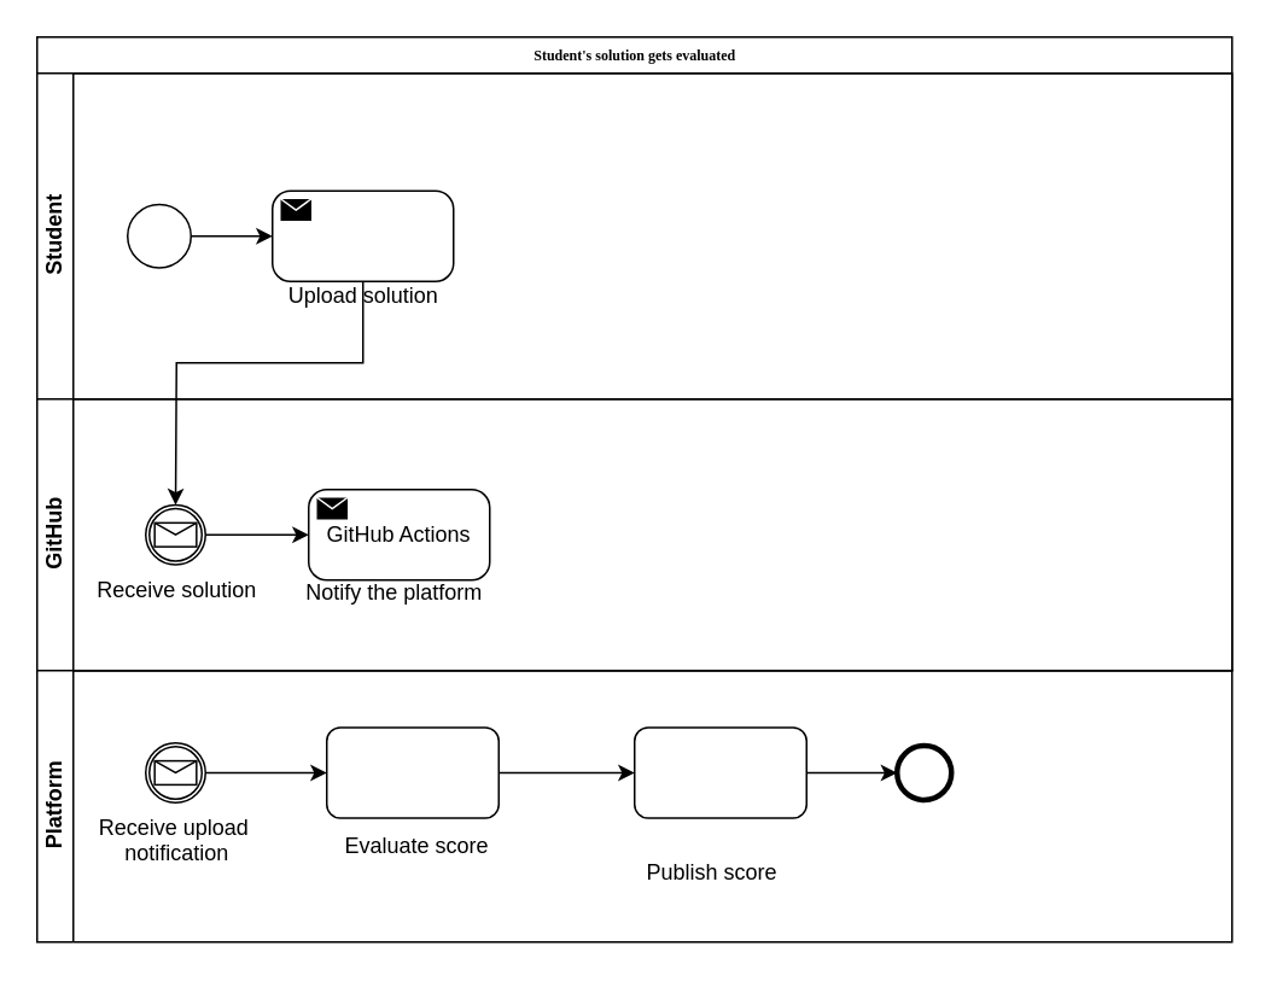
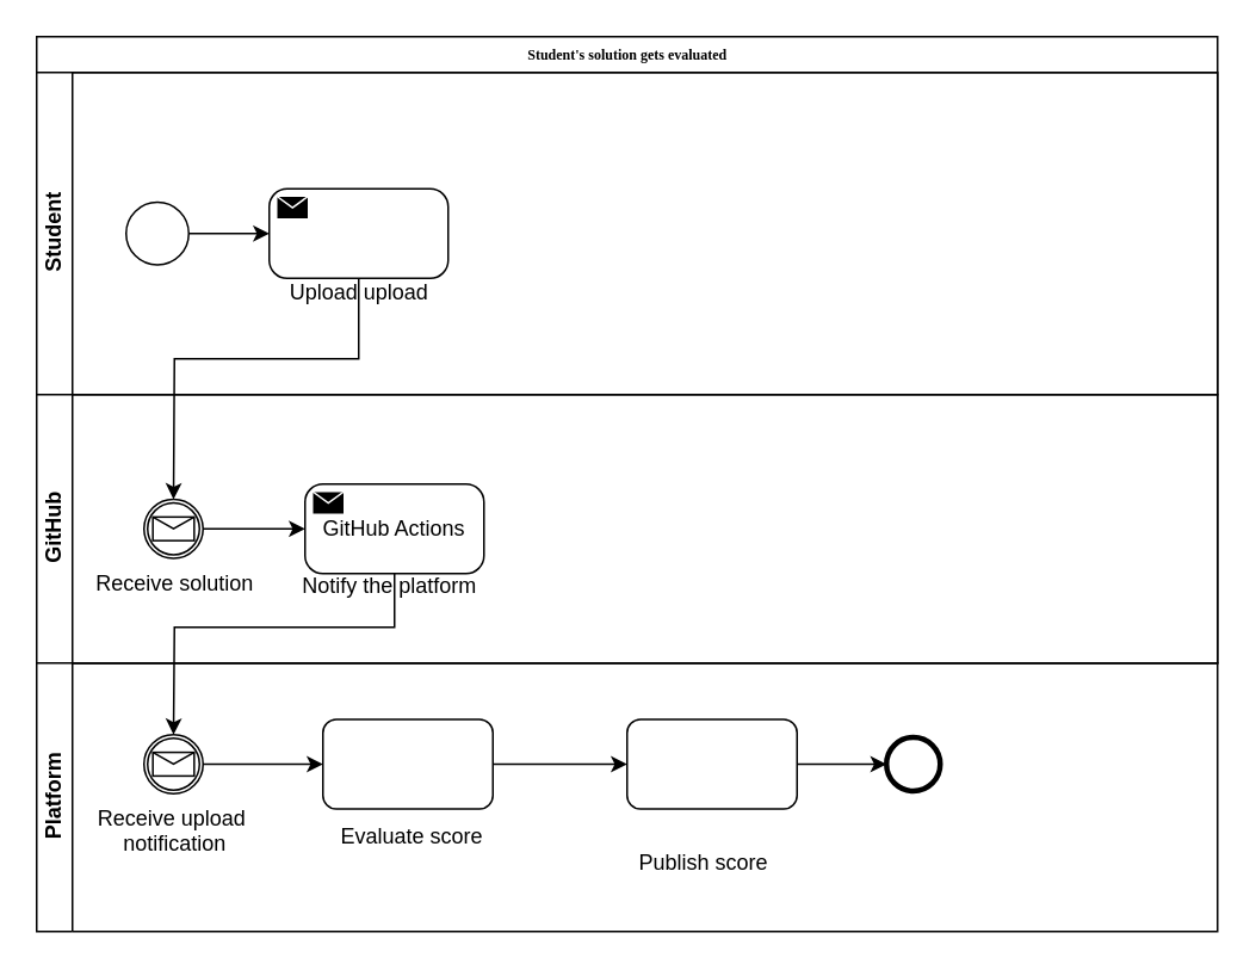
  <mxCell id="0" />
  <mxCell id="1" parent="0" />
  <mxCell id="2" value="Student's solution gets evaluated" style="swimlane;html=1;childLayout=stackLayout;horizontal=1;startSize=20;horizontalStack=0;rounded=0;shadow=0;labelBackgroundColor=none;strokeWidth=1;fontFamily=Verdana;fontSize=8;align=center;" vertex="1" parent="1"><mxGeometry x="20" y="20" width="660" height="350" as="geometry" /></mxCell>
  <mxCell id="3" value="Student" style="swimlane;html=1;startSize=20;horizontal=0;" vertex="1" parent="2"><mxGeometry y="20" width="660" height="180" as="geometry" /></mxCell>
  <mxCell id="4" style="edgeStyle=orthogonalEdgeStyle;rounded=0;orthogonalLoop=1;jettySize=auto;html=1;entryX=0;entryY=0.5;entryDx=0;entryDy=0;" edge="1" parent="3" source="5"><mxGeometry relative="1" as="geometry"><mxPoint x="130" y="90" as="targetPoint" /></mxGeometry></mxCell>
  <mxCell id="5" value="" style="points=[[0.145,0.145,0],[0.5,0,0],[0.855,0.145,0],[1,0.5,0],[0.855,0.855,0],[0.5,1,0],[0.145,0.855,0],[0,0.5,0]];shape=mxgraph.bpmn.event;html=1;verticalLabelPosition=bottom;labelBackgroundColor=#ffffff;verticalAlign=top;align=center;perimeter=ellipsePerimeter;outlineConnect=0;aspect=fixed;outline=standard;symbol=general;" vertex="1" parent="3"><mxGeometry x="50" y="72.5" width="35" height="35" as="geometry" /></mxCell>
- <mxCell id="6" value="Upload solution" style="text;html=1;strokeColor=none;fillColor=none;align=center;verticalAlign=middle;whiteSpace=wrap;rounded=0;" vertex="1" parent="3"><mxGeometry x="132.5" y="107.5" width="95" height="30" as="geometry" /></mxCell>
+ <mxCell id="6" value="Upload upload" style="text;html=1;strokeColor=none;fillColor=none;align=center;verticalAlign=middle;whiteSpace=wrap;rounded=0;" vertex="1" parent="3"><mxGeometry x="132.5" y="107.5" width="95" height="30" as="geometry" /></mxCell>
  <mxCell id="7" value="" style="points=[[0.25,0,0],[0.5,0,0],[0.75,0,0],[1,0.25,0],[1,0.5,0],[1,0.75,0],[0.75,1,0],[0.5,1,0],[0.25,1,0],[0,0.75,0],[0,0.5,0],[0,0.25,0]];shape=mxgraph.bpmn.task;whiteSpace=wrap;rectStyle=rounded;size=10;html=1;container=1;expand=0;collapsible=0;taskMarker=send;" vertex="1" parent="3"><mxGeometry x="130" y="65" width="100" height="50" as="geometry" /></mxCell>
  <mxCell id="8" value="&lt;div&gt;GitHub&lt;/div&gt;" style="swimlane;html=1;startSize=20;horizontal=0;" vertex="1" parent="2"><mxGeometry y="200" width="660" height="150" as="geometry" /></mxCell>
  <mxCell id="9" style="edgeStyle=orthogonalEdgeStyle;rounded=0;orthogonalLoop=1;jettySize=auto;html=1;entryX=0;entryY=0.5;entryDx=0;entryDy=0;" edge="1" parent="8" source="10"><mxGeometry relative="1" as="geometry"><mxPoint x="150" y="75" as="targetPoint" /></mxGeometry></mxCell>
  <mxCell id="10" value="Receive solution" style="points=[[0.145,0.145,0],[0.5,0,0],[0.855,0.145,0],[1,0.5,0],[0.855,0.855,0],[0.5,1,0],[0.145,0.855,0],[0,0.5,0]];shape=mxgraph.bpmn.event;html=1;verticalLabelPosition=bottom;labelBackgroundColor=#ffffff;verticalAlign=top;align=center;perimeter=ellipsePerimeter;outlineConnect=0;aspect=fixed;outline=catching;symbol=message;" vertex="1" parent="8"><mxGeometry x="60" y="58.5" width="33" height="33" as="geometry" /></mxCell>
  <mxCell id="11" value="GitHub Actions" style="points=[[0.25,0,0],[0.5,0,0],[0.75,0,0],[1,0.25,0],[1,0.5,0],[1,0.75,0],[0.75,1,0],[0.5,1,0],[0.25,1,0],[0,0.75,0],[0,0.5,0],[0,0.25,0]];shape=mxgraph.bpmn.task;whiteSpace=wrap;rectStyle=rounded;size=10;html=1;container=1;expand=0;collapsible=0;taskMarker=send;" vertex="1" parent="8"><mxGeometry x="150" y="50" width="100" height="50" as="geometry" /></mxCell>
  <mxCell id="12" value="Notify the platform" style="text;html=1;strokeColor=none;fillColor=none;align=center;verticalAlign=middle;whiteSpace=wrap;rounded=0;" vertex="1" parent="8"><mxGeometry x="145" y="91.5" width="105" height="30" as="geometry" /></mxCell>
  <mxCell id="13" style="edgeStyle=orthogonalEdgeStyle;rounded=0;orthogonalLoop=1;jettySize=auto;html=1;" edge="1" parent="2" source="7" target="10"><mxGeometry relative="1" as="geometry"><Array as="points"><mxPoint x="180" y="180" /><mxPoint x="77" y="180" /></Array></mxGeometry></mxCell>
  <mxCell id="14" value="Platform" style="swimlane;html=1;startSize=20;horizontal=0;" vertex="1" parent="1"><mxGeometry x="20" y="370" width="660" height="150" as="geometry" /></mxCell>
  <mxCell id="15" style="edgeStyle=orthogonalEdgeStyle;rounded=0;orthogonalLoop=1;jettySize=auto;html=1;entryX=0;entryY=0.5;entryDx=0;entryDy=0;" edge="1" parent="14" source="16" target="18"><mxGeometry relative="1" as="geometry" /></mxCell>
  <mxCell id="16" value="&lt;div&gt;Receive upload&amp;nbsp;&lt;/div&gt;&lt;div&gt;notification&lt;/div&gt;" style="points=[[0.145,0.145,0],[0.5,0,0],[0.855,0.145,0],[1,0.5,0],[0.855,0.855,0],[0.5,1,0],[0.145,0.855,0],[0,0.5,0]];shape=mxgraph.bpmn.event;html=1;verticalLabelPosition=bottom;labelBackgroundColor=#ffffff;verticalAlign=top;align=center;perimeter=ellipsePerimeter;outlineConnect=0;aspect=fixed;outline=catching;symbol=message;" vertex="1" parent="14"><mxGeometry x="60" y="40" width="33" height="33" as="geometry" /></mxCell>
  <mxCell id="17" style="edgeStyle=orthogonalEdgeStyle;rounded=0;orthogonalLoop=1;jettySize=auto;html=1;entryX=0;entryY=0.5;entryDx=0;entryDy=0;entryPerimeter=0;" edge="1" parent="14" source="18"><mxGeometry relative="1" as="geometry"><mxPoint x="330" y="56.5" as="targetPoint" /></mxGeometry></mxCell>
  <mxCell id="18" value="&lt;font size=&quot;1&quot;&gt;&lt;br&gt;&lt;/font&gt;" style="rounded=1;whiteSpace=wrap;html=1;shadow=0;labelBackgroundColor=none;strokeWidth=1;fontFamily=Verdana;fontSize=8;align=center;" vertex="1" parent="14"><mxGeometry x="160" y="31.5" width="95" height="50" as="geometry" /></mxCell>
  <mxCell id="19" value="Evaluate score" style="text;html=1;strokeColor=none;fillColor=none;align=center;verticalAlign=middle;whiteSpace=wrap;rounded=0;" vertex="1" parent="14"><mxGeometry x="160" y="81.5" width="100" height="30" as="geometry" /></mxCell>
  <mxCell id="20" style="edgeStyle=orthogonalEdgeStyle;rounded=0;orthogonalLoop=1;jettySize=auto;html=1;entryX=0;entryY=0.5;entryDx=0;entryDy=0;entryPerimeter=0;" edge="1" parent="14" source="21" target="23"><mxGeometry relative="1" as="geometry" /></mxCell>
  <mxCell id="21" value="&lt;font size=&quot;1&quot;&gt;&lt;br&gt;&lt;/font&gt;" style="rounded=1;whiteSpace=wrap;html=1;shadow=0;labelBackgroundColor=none;strokeWidth=1;fontFamily=Verdana;fontSize=8;align=center;" vertex="1" parent="14"><mxGeometry x="330" y="31.5" width="95" height="50" as="geometry" /></mxCell>
  <mxCell id="22" value="Publish score" style="text;html=1;strokeColor=none;fillColor=none;align=center;verticalAlign=middle;whiteSpace=wrap;rounded=0;" vertex="1" parent="14"><mxGeometry x="322.5" y="96.5" width="100" height="30" as="geometry" /></mxCell>
  <mxCell id="23" value="" style="points=[[0.145,0.145,0],[0.5,0,0],[0.855,0.145,0],[1,0.5,0],[0.855,0.855,0],[0.5,1,0],[0.145,0.855,0],[0,0.5,0]];shape=mxgraph.bpmn.event;html=1;verticalLabelPosition=bottom;labelBackgroundColor=#ffffff;verticalAlign=top;align=center;perimeter=ellipsePerimeter;outlineConnect=0;aspect=fixed;outline=end;symbol=terminate2;" vertex="1" parent="14"><mxGeometry x="475" y="41.5" width="30" height="30" as="geometry" /></mxCell>
+ <mxCell id="24" style="edgeStyle=orthogonalEdgeStyle;rounded=0;orthogonalLoop=1;jettySize=auto;html=1;" edge="1" parent="1" source="11" target="16"><mxGeometry relative="1" as="geometry"><Array as="points"><mxPoint x="220" y="350" /><mxPoint x="97" y="350" /></Array></mxGeometry></mxCell>
